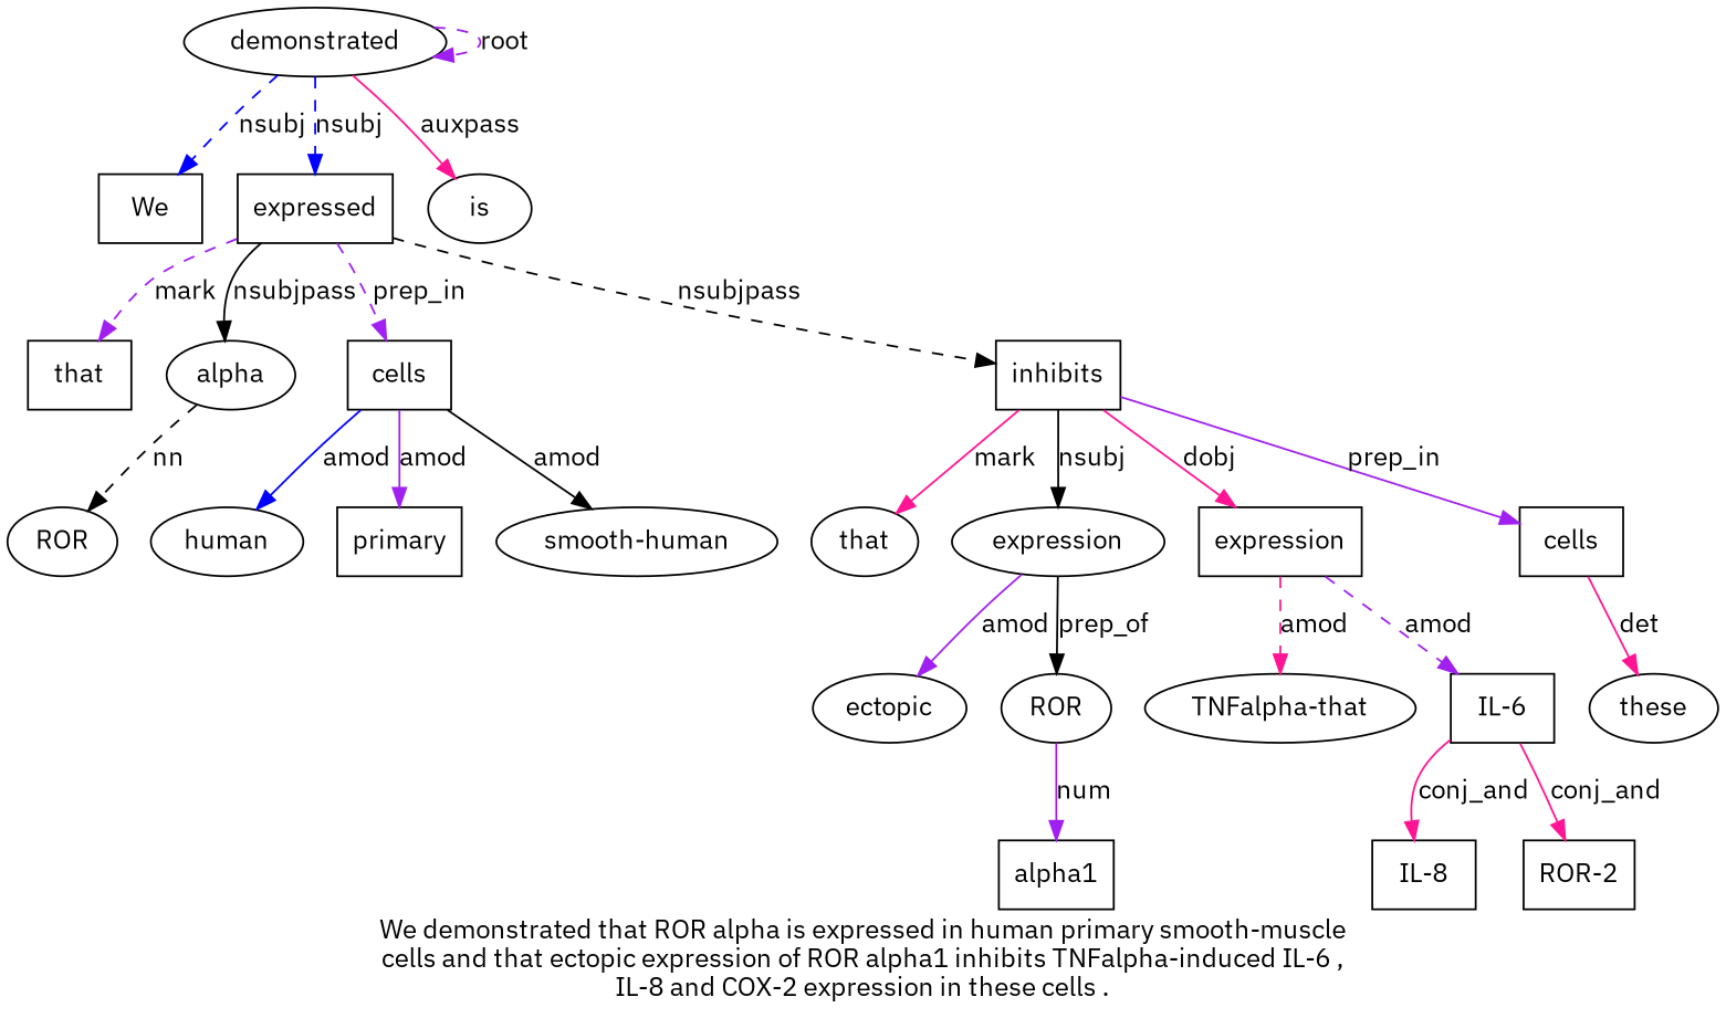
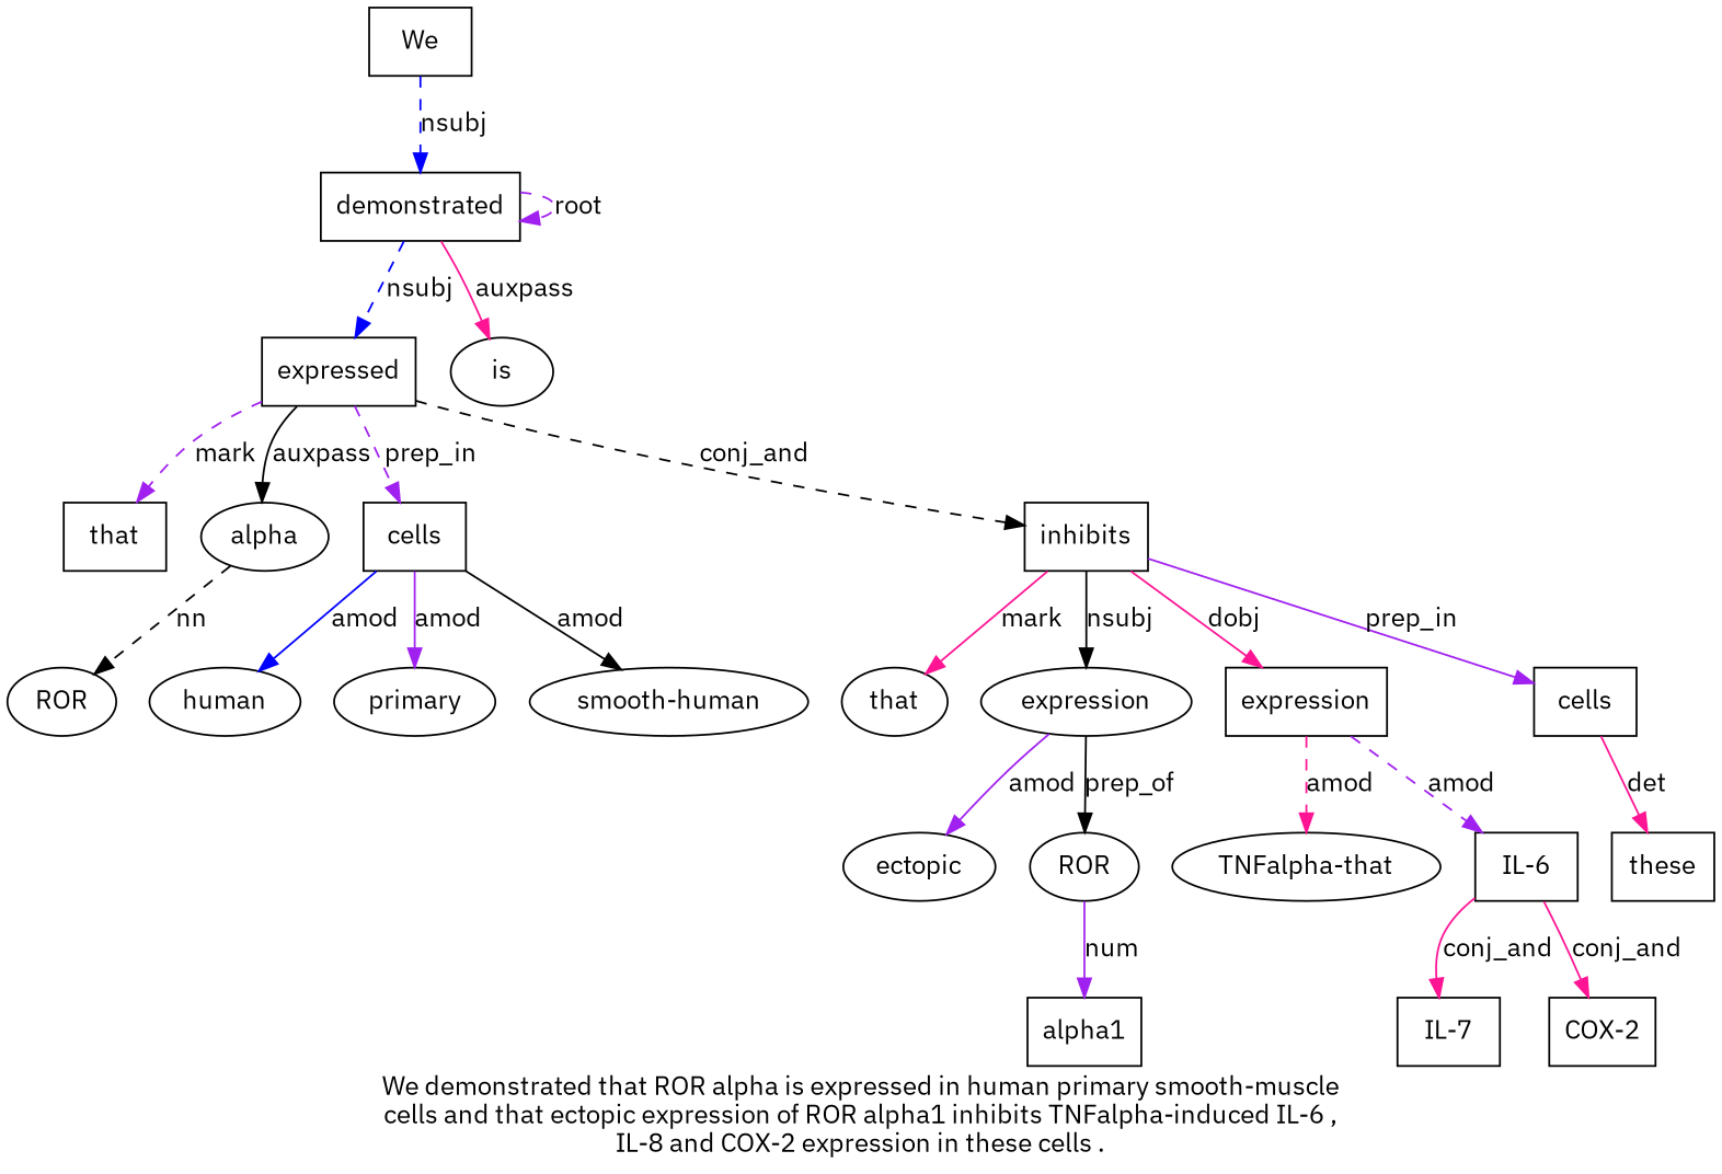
  digraph {
    fontname="IBM Plex Sans"
    label="We demonstrated that ROR alpha is expressed in human primary smooth-muscle\ncells and that ectopic expression of ROR alpha1 inhibits TNFalpha-induced IL-6 ,\nIL-8 and COX-2 expression in these cells ."
    node [fillcolor=white fontname="IBM Plex Sans" shape=ellipse style=filled]
    edge [color=purple fontname="IBM Plex Sans" style=solid]
-   n1 [label=demonstrated]
+   n1 [label=demonstrated shape=box]
    n2 [label=We shape=box]
    n3 [label=expressed shape=box]
    n4 [label=is]
    n5 [label=that shape=box]
    n6 [label=alpha]
    n7 [label=cells shape=box]
    n8 [label=inhibits shape=box]
    n9 [label=ROR]
    n10 [label=human]
-   n11 [label=primary shape=box]
+   n11 [label=primary]
    n12 [label="smooth-human"]
    n13 [label=that]
    n14 [label=expression]
    n15 [label=expression shape=box]
    n16 [label=cells shape=box]
    n17 [label=ectopic]
    n18 [label=ROR]
    n19 [label="TNFalpha-that"]
    n20 [label="IL-6" shape=box]
-   n21 [label=these]
+   n21 [label=these shape=box]
    n22 [label=alpha1 shape=box]
-   n23 [label="IL-8" shape=box]
-   n24 [label="ROR-2" shape=box]
+   n23 [label="IL-7" shape=box]
+   n24 [label="COX-2" shape=box]
    n1 -> n1 [label=root style=dashed]
-   n1 -> n2 [color=blue label=nsubj style=dashed]
+   n2 -> n1 [color=blue label=nsubj style=dashed]
    n1 -> n3 [color=blue label=nsubj style=dashed]
    n1 -> n4 [color=deeppink label=auxpass]
    n3 -> n5 [label=mark style=dashed]
-   n3 -> n6 [color=black label=nsubjpass]
+   n3 -> n6 [color=black label=auxpass]
    n3 -> n7 [label=prep_in style=dashed]
-   n3 -> n8 [color=black label=nsubjpass style=dashed]
+   n3 -> n8 [color=black label=conj_and style=dashed]
    n6 -> n9 [color=black label=nn style=dashed]
    n7 -> n10 [color=blue label=amod]
    n7 -> n11 [label=amod]
    n7 -> n12 [color=black label=amod]
    n8 -> n13 [color=deeppink label=mark]
    n8 -> n14 [color=black label=nsubj]
    n8 -> n15 [color=deeppink label=dobj]
    n8 -> n16 [label=prep_in]
    n14 -> n17 [label=amod]
    n14 -> n18 [color=black label=prep_of]
    n15 -> n19 [color=deeppink label=amod style=dashed]
    n15 -> n20 [label=amod style=dashed]
    n16 -> n21 [color=deeppink label=det]
    n18 -> n22 [label=num]
    n20 -> n23 [color=deeppink label=conj_and]
    n20 -> n24 [color=deeppink label=conj_and]
  }
